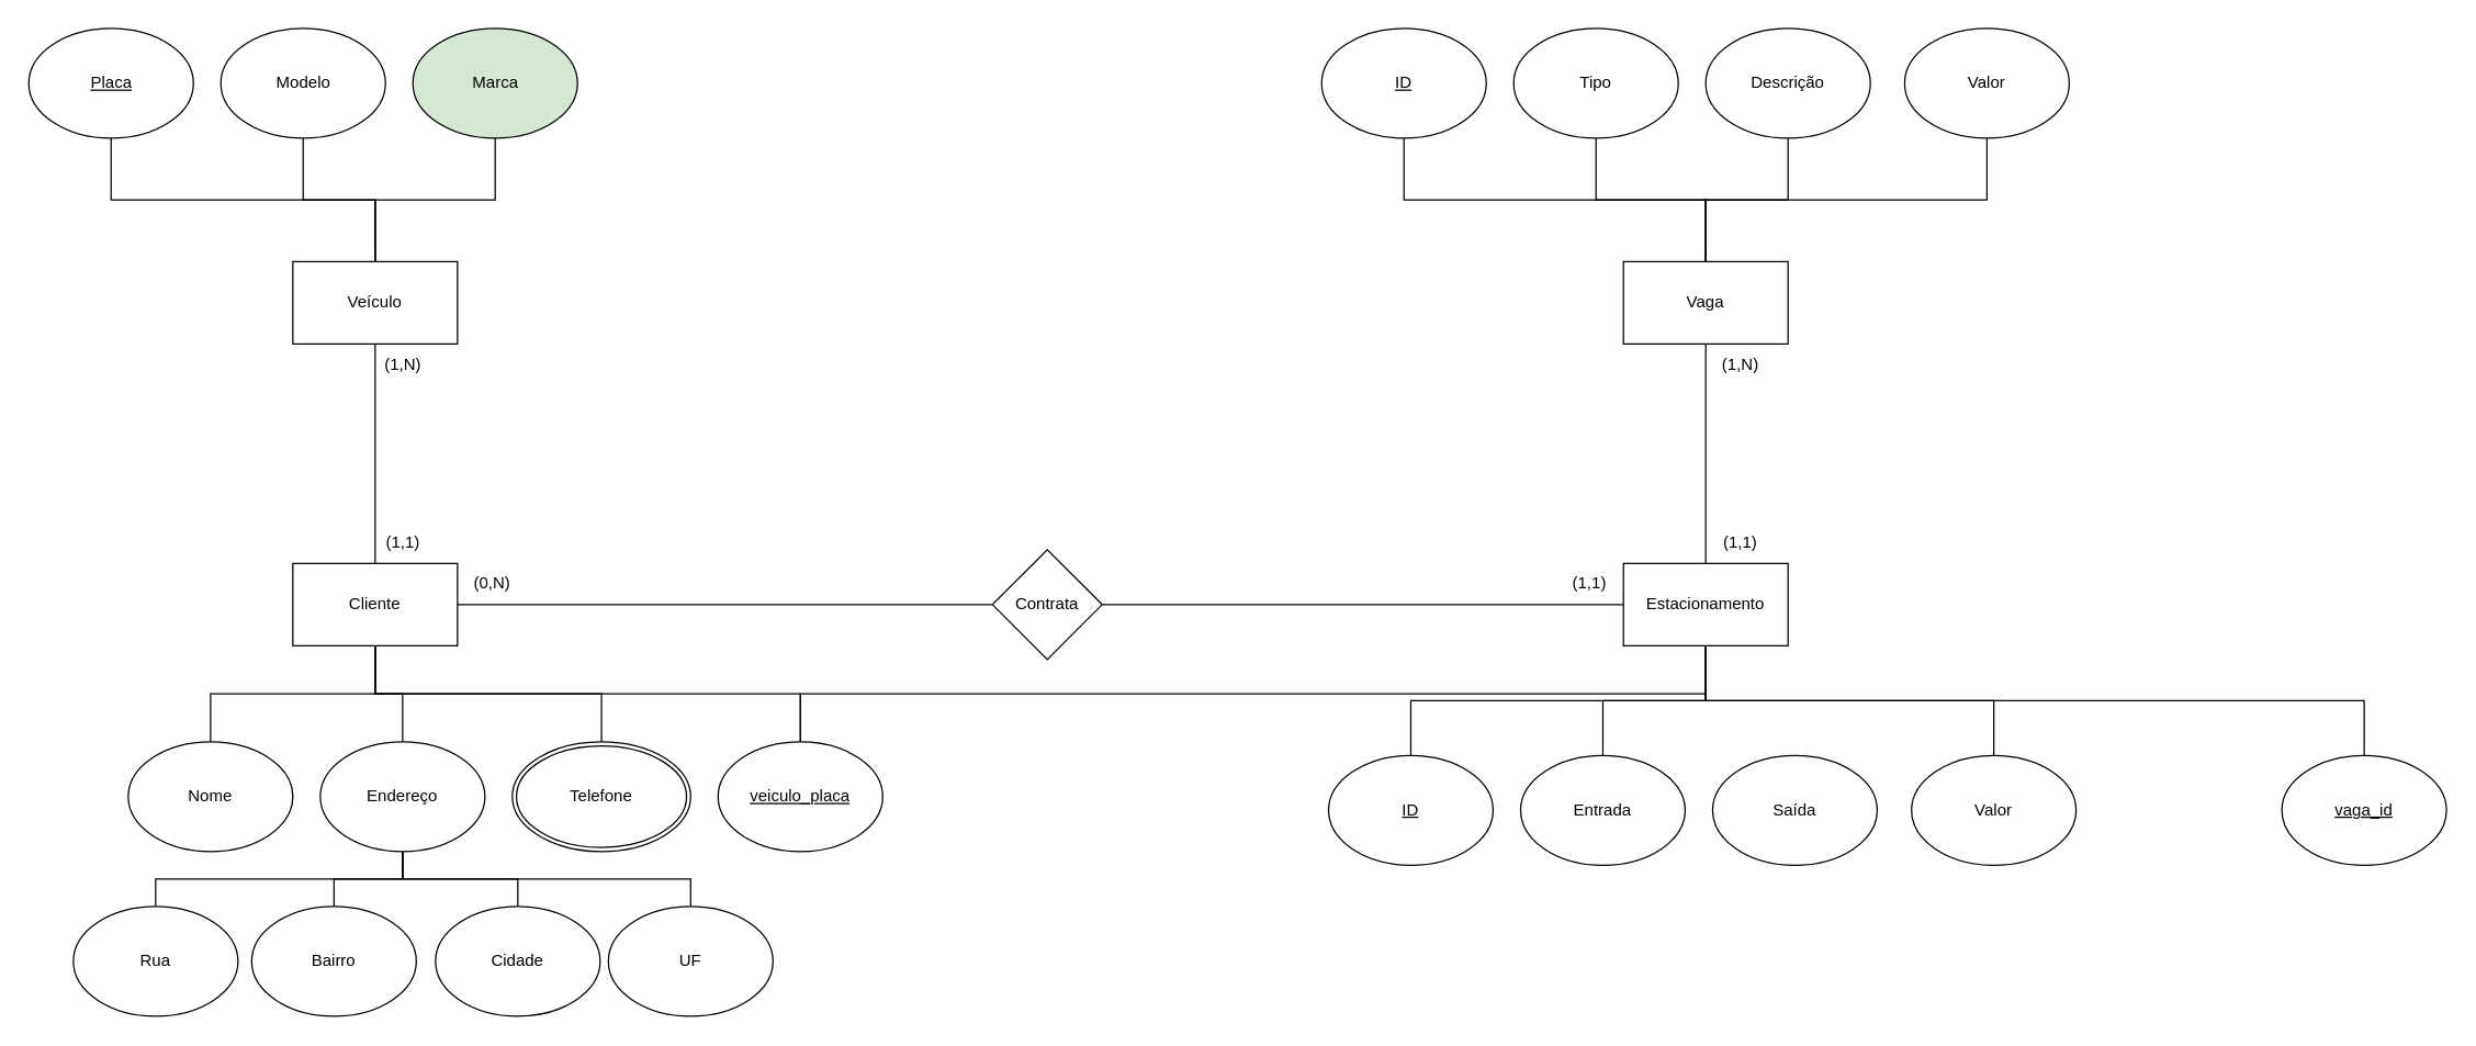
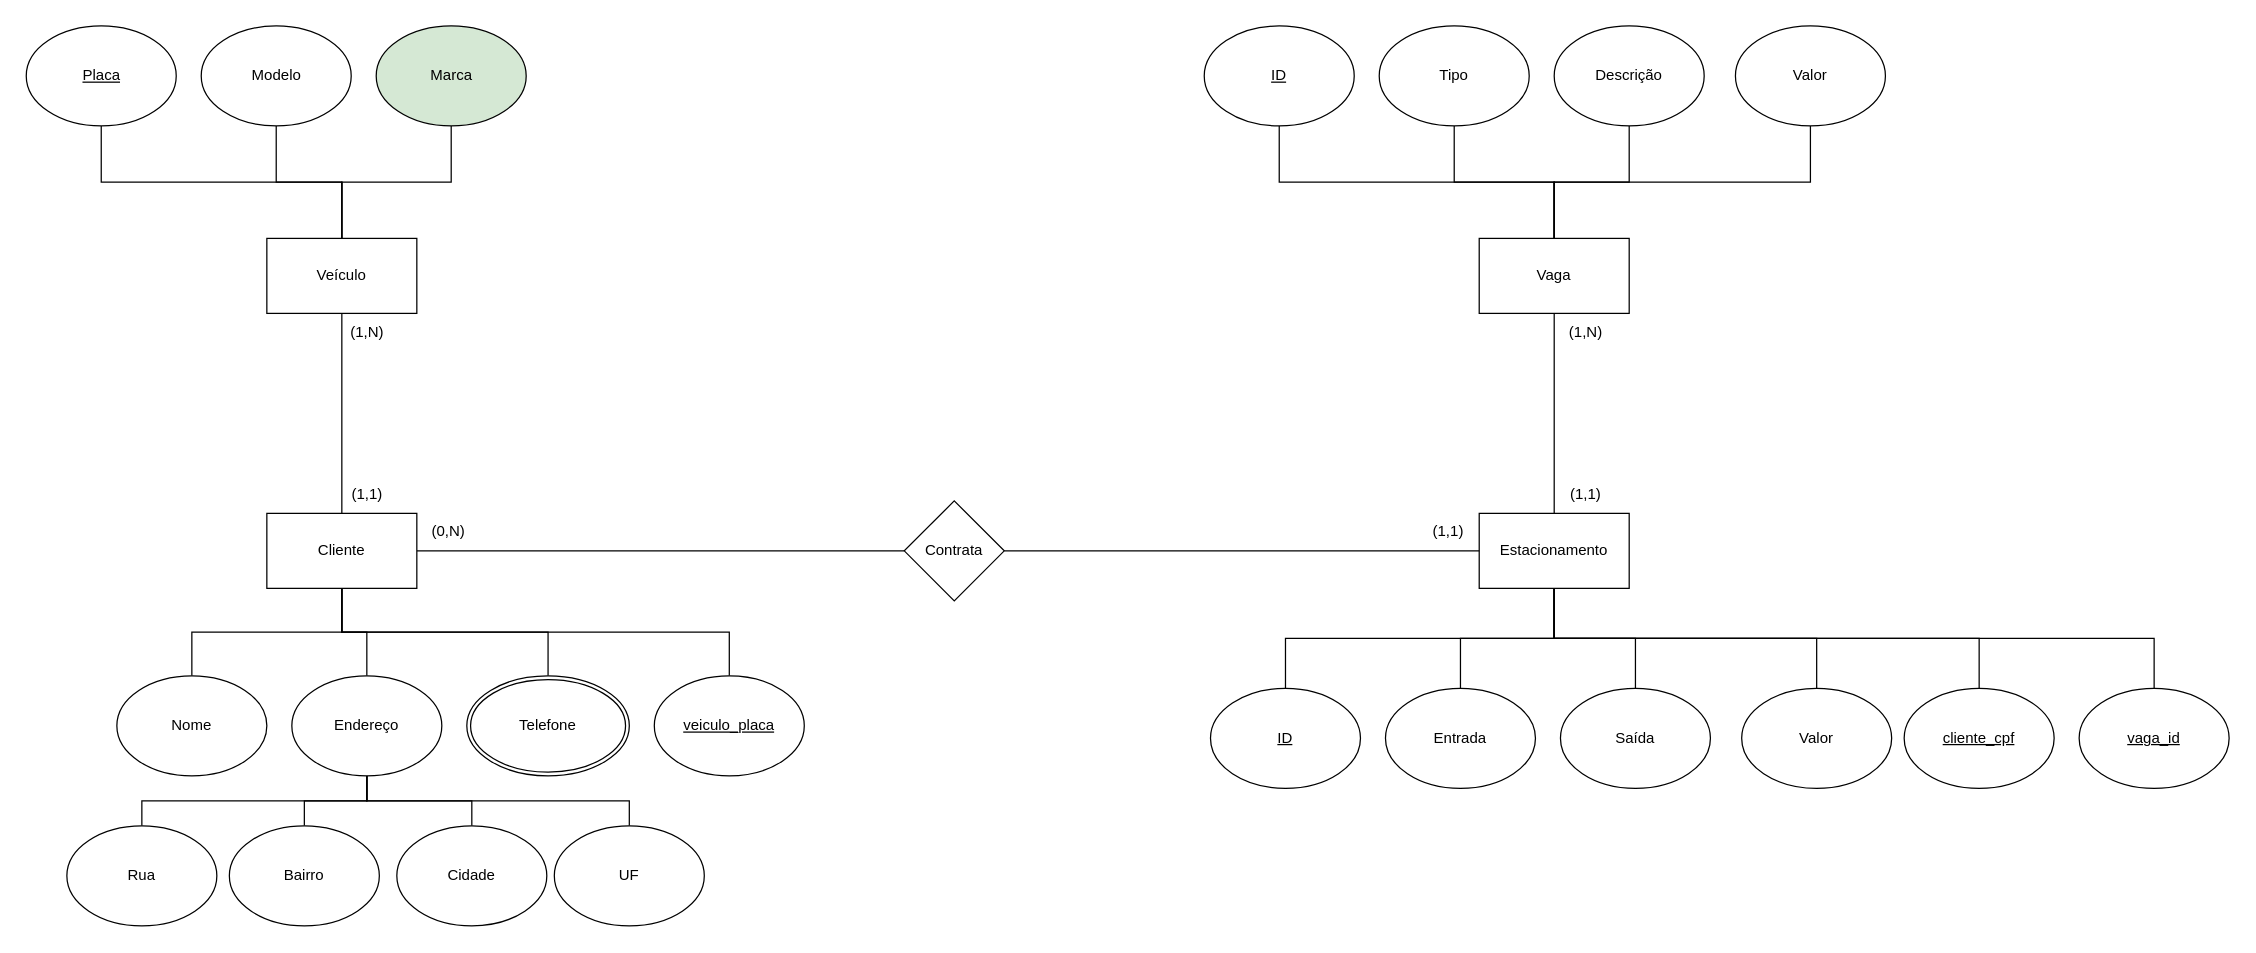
  <mxCell id="0" />
  <mxCell id="1" parent="0" />
  <mxCell id="2" style="edgeStyle=elbowEdgeStyle;rounded=0;orthogonalLoop=1;jettySize=auto;elbow=vertical;html=1;entryX=0.5;entryY=0;entryDx=0;entryDy=0;endArrow=none;endFill=0;" edge="1" parent="1" source="8" target="24"><mxGeometry relative="1" as="geometry" /></mxCell>
  <mxCell id="3" style="edgeStyle=elbowEdgeStyle;rounded=0;orthogonalLoop=1;jettySize=auto;elbow=vertical;html=1;entryX=0.5;entryY=0;entryDx=0;entryDy=0;endArrow=none;endFill=0;" edge="1" parent="1" source="8" target="19"><mxGeometry relative="1" as="geometry" /></mxCell>
  <mxCell id="4" style="edgeStyle=elbowEdgeStyle;rounded=0;orthogonalLoop=1;jettySize=auto;elbow=vertical;html=1;entryX=0.5;entryY=0;entryDx=0;entryDy=0;endArrow=none;endFill=0;" edge="1" parent="1" source="8" target="29"><mxGeometry relative="1" as="geometry" /></mxCell>
  <mxCell id="5" style="edgeStyle=elbowEdgeStyle;rounded=0;orthogonalLoop=1;jettySize=auto;elbow=vertical;html=1;entryX=0;entryY=0.5;entryDx=0;entryDy=0;endArrow=none;endFill=0;" edge="1" parent="1" source="8" target="18"><mxGeometry relative="1" as="geometry" /></mxCell>
  <mxCell id="6" style="edgeStyle=elbowEdgeStyle;rounded=0;orthogonalLoop=1;jettySize=auto;elbow=vertical;html=1;entryX=0.5;entryY=1;entryDx=0;entryDy=0;endArrow=none;endFill=0;" edge="1" parent="1" source="8" target="46"><mxGeometry relative="1" as="geometry" /></mxCell>
  <mxCell id="7" style="edgeStyle=elbowEdgeStyle;rounded=0;orthogonalLoop=1;jettySize=auto;elbow=vertical;html=1;endArrow=none;endFill=0;" edge="1" parent="1" source="8" target="53"><mxGeometry relative="1" as="geometry" /></mxCell>
  <mxCell id="8" value="Cliente" style="rounded=0;whiteSpace=wrap;html=1;" vertex="1" parent="1"><mxGeometry y="410" width="120" height="60" as="geometry" x="213" /></mxCell>
  <mxCell id="9" style="edgeStyle=elbowEdgeStyle;rounded=0;orthogonalLoop=1;jettySize=auto;elbow=vertical;html=1;endArrow=none;endFill=0;" edge="1" parent="1" source="16" target="30"><mxGeometry relative="1" as="geometry" /></mxCell>
  <mxCell id="10" style="edgeStyle=elbowEdgeStyle;rounded=0;orthogonalLoop=1;jettySize=auto;elbow=vertical;html=1;endArrow=none;endFill=0;" edge="1" parent="1" source="16" target="31"><mxGeometry relative="1" as="geometry" /></mxCell>
- <mxCell id="11" style="edgeStyle=elbowEdgeStyle;rounded=0;orthogonalLoop=1;jettySize=auto;elbow=vertical;html=1;endArrow=none;endFill=0;" edge="1" parent="1" source="16" target="53"><mxGeometry relative="1" as="geometry" /></mxCell>
+ <mxCell id="11" style="edgeStyle=elbowEdgeStyle;rounded=0;orthogonalLoop=1;jettySize=auto;elbow=vertical;html=1;endArrow=none;endFill=0;" edge="1" parent="1" source="16" target="32"><mxGeometry relative="1" as="geometry" /></mxCell>
  <mxCell id="12" style="edgeStyle=elbowEdgeStyle;rounded=0;orthogonalLoop=1;jettySize=auto;elbow=vertical;html=1;endArrow=none;endFill=0;" edge="1" parent="1" source="16" target="33"><mxGeometry relative="1" as="geometry" /></mxCell>
  <mxCell id="13" style="edgeStyle=elbowEdgeStyle;rounded=0;orthogonalLoop=1;jettySize=auto;elbow=vertical;html=1;entryX=0.5;entryY=1;entryDx=0;entryDy=0;endArrow=none;endFill=0;" edge="1" parent="1" source="16" target="38"><mxGeometry relative="1" as="geometry" /></mxCell>
+ <mxCell id="14" style="edgeStyle=elbowEdgeStyle;rounded=0;orthogonalLoop=1;jettySize=auto;elbow=vertical;html=1;entryX=0.5;entryY=0;entryDx=0;entryDy=0;endArrow=none;endFill=0;" edge="1" parent="1" source="16" target="52"><mxGeometry relative="1" as="geometry" /></mxCell>
  <mxCell id="15" style="edgeStyle=elbowEdgeStyle;rounded=0;orthogonalLoop=1;jettySize=auto;elbow=vertical;html=1;entryX=0.5;entryY=0;entryDx=0;entryDy=0;endArrow=none;endFill=0;" edge="1" parent="1" source="16" target="51"><mxGeometry relative="1" as="geometry" /></mxCell>
  <mxCell id="16" value="Estacionamento" style="rounded=0;whiteSpace=wrap;html=1;" vertex="1" parent="1"><mxGeometry x="1183" y="410" width="120" height="60" as="geometry" /></mxCell>
  <mxCell id="17" style="edgeStyle=elbowEdgeStyle;rounded=0;orthogonalLoop=1;jettySize=auto;elbow=vertical;html=1;endArrow=none;endFill=0;" edge="1" parent="1" source="18" target="16"><mxGeometry relative="1" as="geometry" /></mxCell>
  <mxCell id="18" value="Contrata" style="rhombus;whiteSpace=wrap;html=1;" vertex="1" parent="1"><mxGeometry x="723" y="400" width="80" height="80" as="geometry" /></mxCell>
  <mxCell id="19" value="Nome" style="ellipse;whiteSpace=wrap;html=1;" vertex="1" parent="1"><mxGeometry x="93" y="540" width="120" height="80" as="geometry" /></mxCell>
  <mxCell id="20" style="edgeStyle=elbowEdgeStyle;rounded=0;orthogonalLoop=1;jettySize=auto;elbow=vertical;html=1;endArrow=none;endFill=0;" edge="1" parent="1" source="24" target="27"><mxGeometry relative="1" as="geometry" /></mxCell>
  <mxCell id="21" style="edgeStyle=elbowEdgeStyle;rounded=0;orthogonalLoop=1;jettySize=auto;elbow=vertical;html=1;entryX=0.5;entryY=0;entryDx=0;entryDy=0;endArrow=none;endFill=0;" edge="1" parent="1" source="24" target="25"><mxGeometry relative="1" as="geometry" /></mxCell>
  <mxCell id="22" style="edgeStyle=elbowEdgeStyle;rounded=0;orthogonalLoop=1;jettySize=auto;elbow=vertical;html=1;endArrow=none;endFill=0;" edge="1" parent="1" source="24" target="26"><mxGeometry relative="1" as="geometry" /></mxCell>
  <mxCell id="23" style="edgeStyle=elbowEdgeStyle;rounded=0;orthogonalLoop=1;jettySize=auto;elbow=vertical;html=1;endArrow=none;endFill=0;" edge="1" parent="1" source="24" target="28"><mxGeometry relative="1" as="geometry" /></mxCell>
  <mxCell id="24" value="Endereço" style="ellipse;whiteSpace=wrap;html=1;" vertex="1" parent="1"><mxGeometry x="233" y="540" width="120" height="80" as="geometry" /></mxCell>
  <mxCell id="25" value="Cidade" style="ellipse;whiteSpace=wrap;html=1;" vertex="1" parent="1"><mxGeometry x="317" y="660" width="120" height="80" as="geometry" /></mxCell>
  <mxCell id="26" value="Bairro" style="ellipse;whiteSpace=wrap;html=1;" vertex="1" parent="1"><mxGeometry x="183" y="660" width="120" height="80" as="geometry" /></mxCell>
  <mxCell id="27" value="Rua" style="ellipse;whiteSpace=wrap;html=1;" vertex="1" parent="1"><mxGeometry x="53" y="660" width="120" height="80" as="geometry" /></mxCell>
  <mxCell id="28" value="UF" style="ellipse;whiteSpace=wrap;html=1;" vertex="1" parent="1"><mxGeometry x="443" y="660" width="120" height="80" as="geometry" /></mxCell>
  <mxCell id="29" value="Telefone" style="ellipse;shape=doubleEllipse;margin=3;whiteSpace=wrap;html=1;align=center;" vertex="1" parent="1"><mxGeometry x="373" y="540" width="130" height="80" as="geometry" /></mxCell>
  <mxCell id="30" value="&lt;u style=&quot;border-color: var(--border-color);&quot;&gt;ID&lt;/u&gt;" style="ellipse;whiteSpace=wrap;html=1;" vertex="1" parent="1"><mxGeometry x="968" y="550" width="120" height="80" as="geometry" /></mxCell>
  <mxCell id="31" value="Entrada" style="ellipse;whiteSpace=wrap;html=1;" vertex="1" parent="1"><mxGeometry x="1108" y="550" width="120" height="80" as="geometry" /></mxCell>
  <mxCell id="32" value="Saída" style="ellipse;whiteSpace=wrap;html=1;" vertex="1" parent="1"><mxGeometry x="1248" y="550" width="120" height="80" as="geometry" /></mxCell>
  <mxCell id="33" value="Valor" style="ellipse;whiteSpace=wrap;html=1;" vertex="1" parent="1"><mxGeometry x="1393" y="550" width="120" height="80" as="geometry" /></mxCell>
  <mxCell id="34" style="edgeStyle=elbowEdgeStyle;rounded=0;orthogonalLoop=1;jettySize=auto;elbow=vertical;html=1;entryX=0.5;entryY=1;entryDx=0;entryDy=0;endArrow=none;endFill=0;" edge="1" parent="1" source="38" target="39"><mxGeometry relative="1" as="geometry" /></mxCell>
  <mxCell id="35" style="edgeStyle=elbowEdgeStyle;rounded=0;orthogonalLoop=1;jettySize=auto;elbow=vertical;html=1;entryX=0.5;entryY=1;entryDx=0;entryDy=0;endArrow=none;endFill=0;" edge="1" parent="1" source="38" target="40"><mxGeometry relative="1" as="geometry" /></mxCell>
  <mxCell id="36" style="edgeStyle=elbowEdgeStyle;rounded=0;orthogonalLoop=1;jettySize=auto;elbow=vertical;html=1;endArrow=none;endFill=0;" edge="1" parent="1" source="38" target="41"><mxGeometry relative="1" as="geometry" /></mxCell>
  <mxCell id="37" style="edgeStyle=elbowEdgeStyle;rounded=0;orthogonalLoop=1;jettySize=auto;elbow=vertical;html=1;endArrow=none;endFill=0;" edge="1" parent="1" source="38" target="42"><mxGeometry relative="1" as="geometry" /></mxCell>
  <mxCell id="38" value="Vaga" style="rounded=0;whiteSpace=wrap;html=1;" vertex="1" parent="1"><mxGeometry x="1183" y="190" width="120" height="60" as="geometry" /></mxCell>
  <mxCell id="39" value="&lt;u style=&quot;border-color: var(--border-color);&quot;&gt;ID&lt;/u&gt;" style="ellipse;whiteSpace=wrap;html=1;" vertex="1" parent="1"><mxGeometry x="963" y="20" width="120" height="80" as="geometry" /></mxCell>
  <mxCell id="40" value="Tipo" style="ellipse;whiteSpace=wrap;html=1;" vertex="1" parent="1"><mxGeometry x="1103" y="20" width="120" height="80" as="geometry" /></mxCell>
  <mxCell id="41" value="Descrição" style="ellipse;whiteSpace=wrap;html=1;" vertex="1" parent="1"><mxGeometry x="1243" y="20" width="120" height="80" as="geometry" /></mxCell>
  <mxCell id="42" value="Valor" style="ellipse;whiteSpace=wrap;html=1;" vertex="1" parent="1"><mxGeometry x="1388" y="20" width="120" height="80" as="geometry" /></mxCell>
  <mxCell id="43" style="edgeStyle=elbowEdgeStyle;rounded=0;orthogonalLoop=1;jettySize=auto;elbow=vertical;html=1;entryX=0.5;entryY=1;entryDx=0;entryDy=0;endArrow=none;endFill=0;" edge="1" parent="1" source="46" target="47"><mxGeometry relative="1" as="geometry" /></mxCell>
  <mxCell id="44" style="edgeStyle=elbowEdgeStyle;rounded=0;orthogonalLoop=1;jettySize=auto;elbow=vertical;html=1;entryX=0.5;entryY=1;entryDx=0;entryDy=0;endArrow=none;endFill=0;" edge="1" parent="1" source="46" target="48"><mxGeometry relative="1" as="geometry" /></mxCell>
  <mxCell id="45" style="edgeStyle=elbowEdgeStyle;rounded=0;orthogonalLoop=1;jettySize=auto;elbow=vertical;html=1;entryX=0.5;entryY=1;entryDx=0;entryDy=0;endArrow=none;endFill=0;" edge="1" parent="1" source="46" target="49"><mxGeometry relative="1" as="geometry" /></mxCell>
  <mxCell id="46" value="Veículo" style="rounded=0;whiteSpace=wrap;html=1;" vertex="1" parent="1"><mxGeometry y="190" width="120" height="60" as="geometry" x="213" /></mxCell>
  <mxCell id="47" value="&lt;u style=&quot;border-color: var(--border-color);&quot;&gt;Placa&lt;/u&gt;" style="ellipse;whiteSpace=wrap;html=1;" vertex="1" parent="1"><mxGeometry x="20.5" y="20" width="120" height="80" as="geometry" /></mxCell>
  <mxCell id="48" value="Modelo" style="ellipse;whiteSpace=wrap;html=1;" vertex="1" parent="1"><mxGeometry x="160.5" y="20" width="120" height="80" as="geometry" /></mxCell>
  <mxCell id="49" value="Marca" style="ellipse;whiteSpace=wrap;html=1;fillColor=#d5e8d4;" vertex="1" parent="1"><mxGeometry x="300.5" y="20" width="120" height="80" as="geometry" /></mxCell>
  <mxCell id="50" value="(1,1)" style="text;html=1;align=center;verticalAlign=middle;resizable=0;points=[];autosize=1;strokeColor=none;fillColor=none;" vertex="1" parent="1"><mxGeometry x="268" y="380" width="50" height="30" as="geometry" /></mxCell>
  <mxCell id="51" value="&lt;u&gt;vaga_id&lt;/u&gt;" style="ellipse;whiteSpace=wrap;html=1;" vertex="1" parent="1"><mxGeometry x="1663" y="550" width="120" height="80" as="geometry" /></mxCell>
+ <mxCell id="52" value="&lt;u&gt;cliente_cpf&lt;/u&gt;" style="ellipse;whiteSpace=wrap;html=1;" vertex="1" parent="1"><mxGeometry x="1523" y="550" width="120" height="80" as="geometry" /></mxCell>
  <mxCell id="53" value="&lt;u&gt;veiculo_placa&lt;/u&gt;" style="ellipse;whiteSpace=wrap;html=1;" vertex="1" parent="1"><mxGeometry x="523" y="540" width="120" height="80" as="geometry" /></mxCell>
  <mxCell id="54" value="(1,1)" style="text;html=1;align=center;verticalAlign=middle;resizable=0;points=[];autosize=1;strokeColor=none;fillColor=none;" vertex="1" parent="1"><mxGeometry x="1243" y="380" width="50" height="30" as="geometry" /></mxCell>
  <mxCell id="55" value="(1,N)" style="text;html=1;align=center;verticalAlign=middle;resizable=0;points=[];autosize=1;strokeColor=none;fillColor=none;" vertex="1" parent="1"><mxGeometry x="1243" y="250" width="50" height="30" as="geometry" /></mxCell>
  <mxCell id="56" value="(1,N)" style="text;html=1;align=center;verticalAlign=middle;resizable=0;points=[];autosize=1;strokeColor=none;fillColor=none;" vertex="1" parent="1"><mxGeometry x="268" y="250" width="50" height="30" as="geometry" /></mxCell>
  <mxCell id="57" value="(0,N)" style="text;html=1;align=center;verticalAlign=middle;resizable=0;points=[];autosize=1;strokeColor=none;fillColor=none;" vertex="1" parent="1"><mxGeometry x="333" y="410" width="50" height="30" as="geometry" /></mxCell>
  <mxCell id="58" value="(1,1)" style="text;html=1;align=center;verticalAlign=middle;resizable=0;points=[];autosize=1;strokeColor=none;fillColor=none;" vertex="1" parent="1"><mxGeometry x="1133" y="410" width="50" height="30" as="geometry" /></mxCell>
